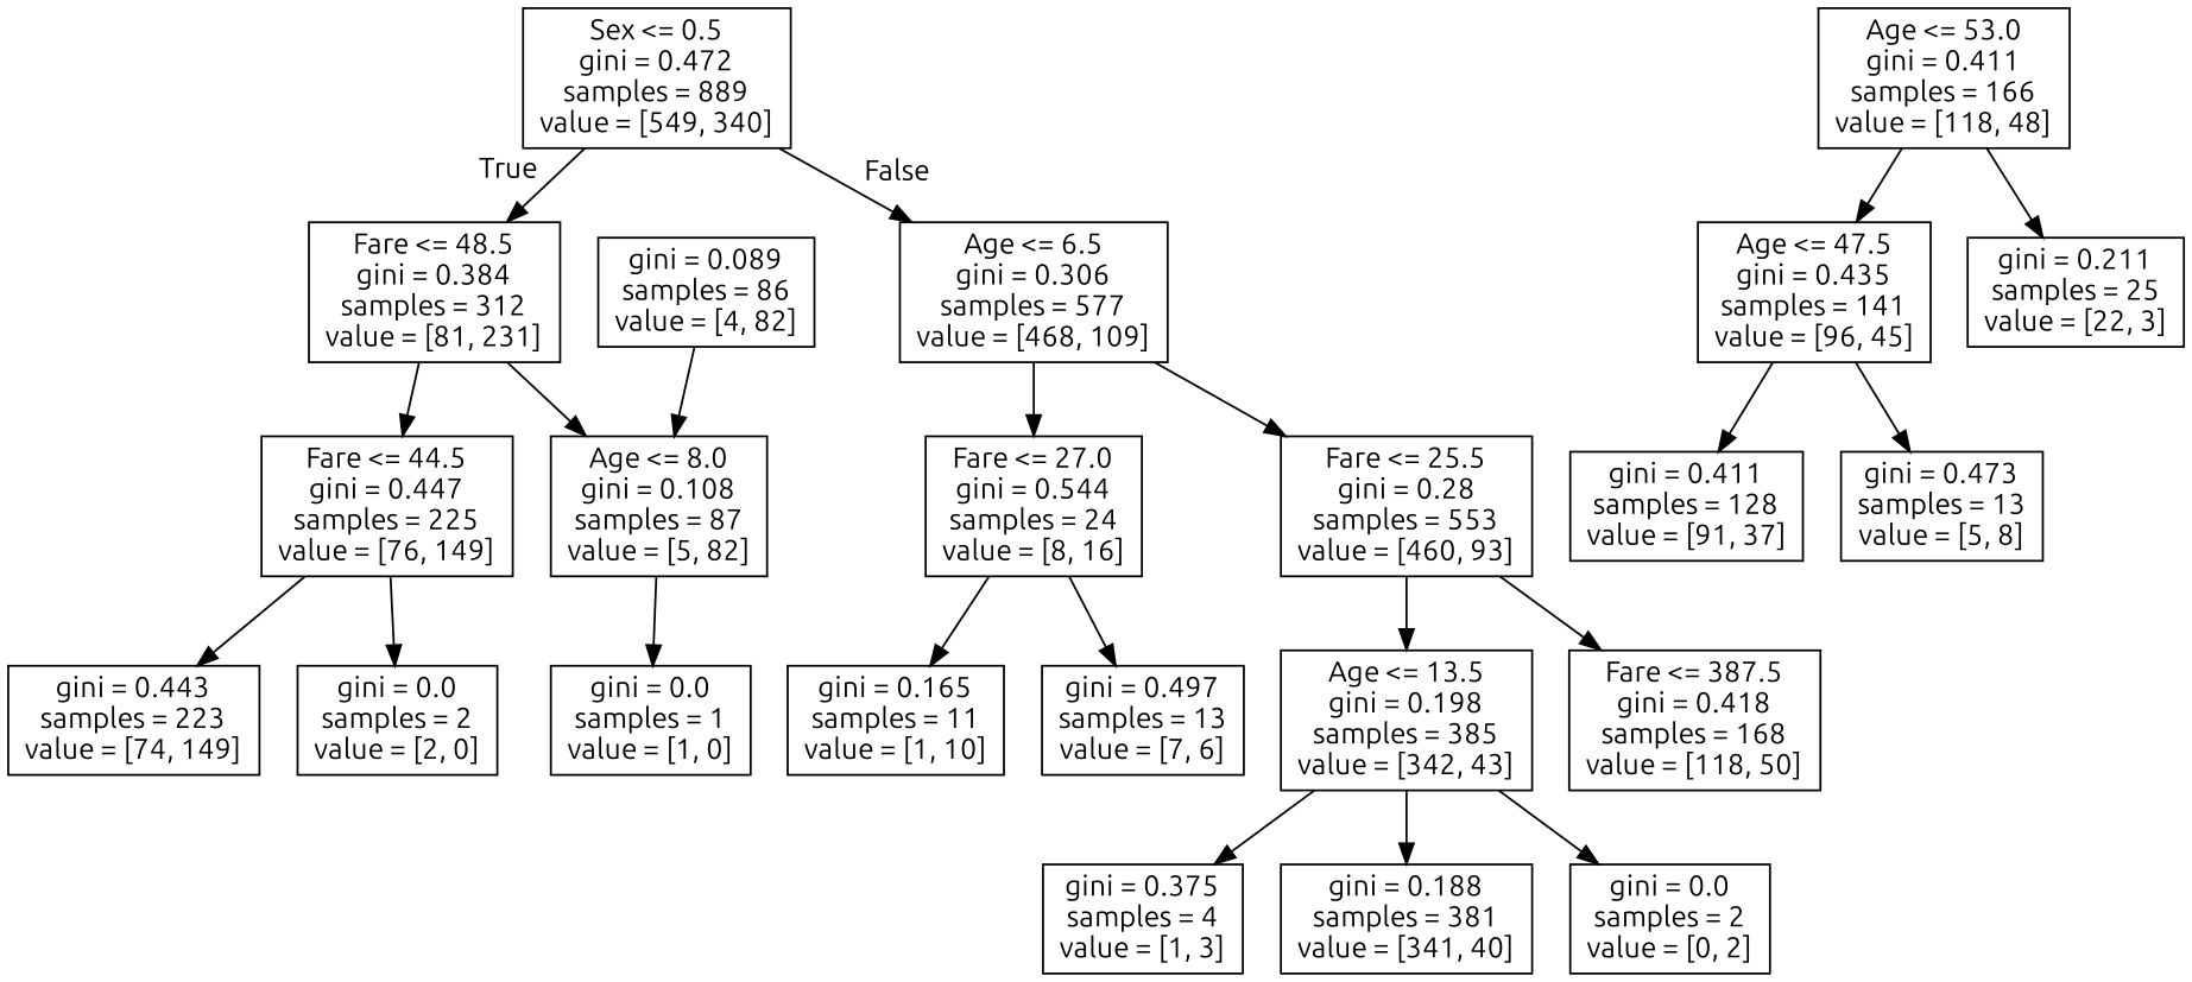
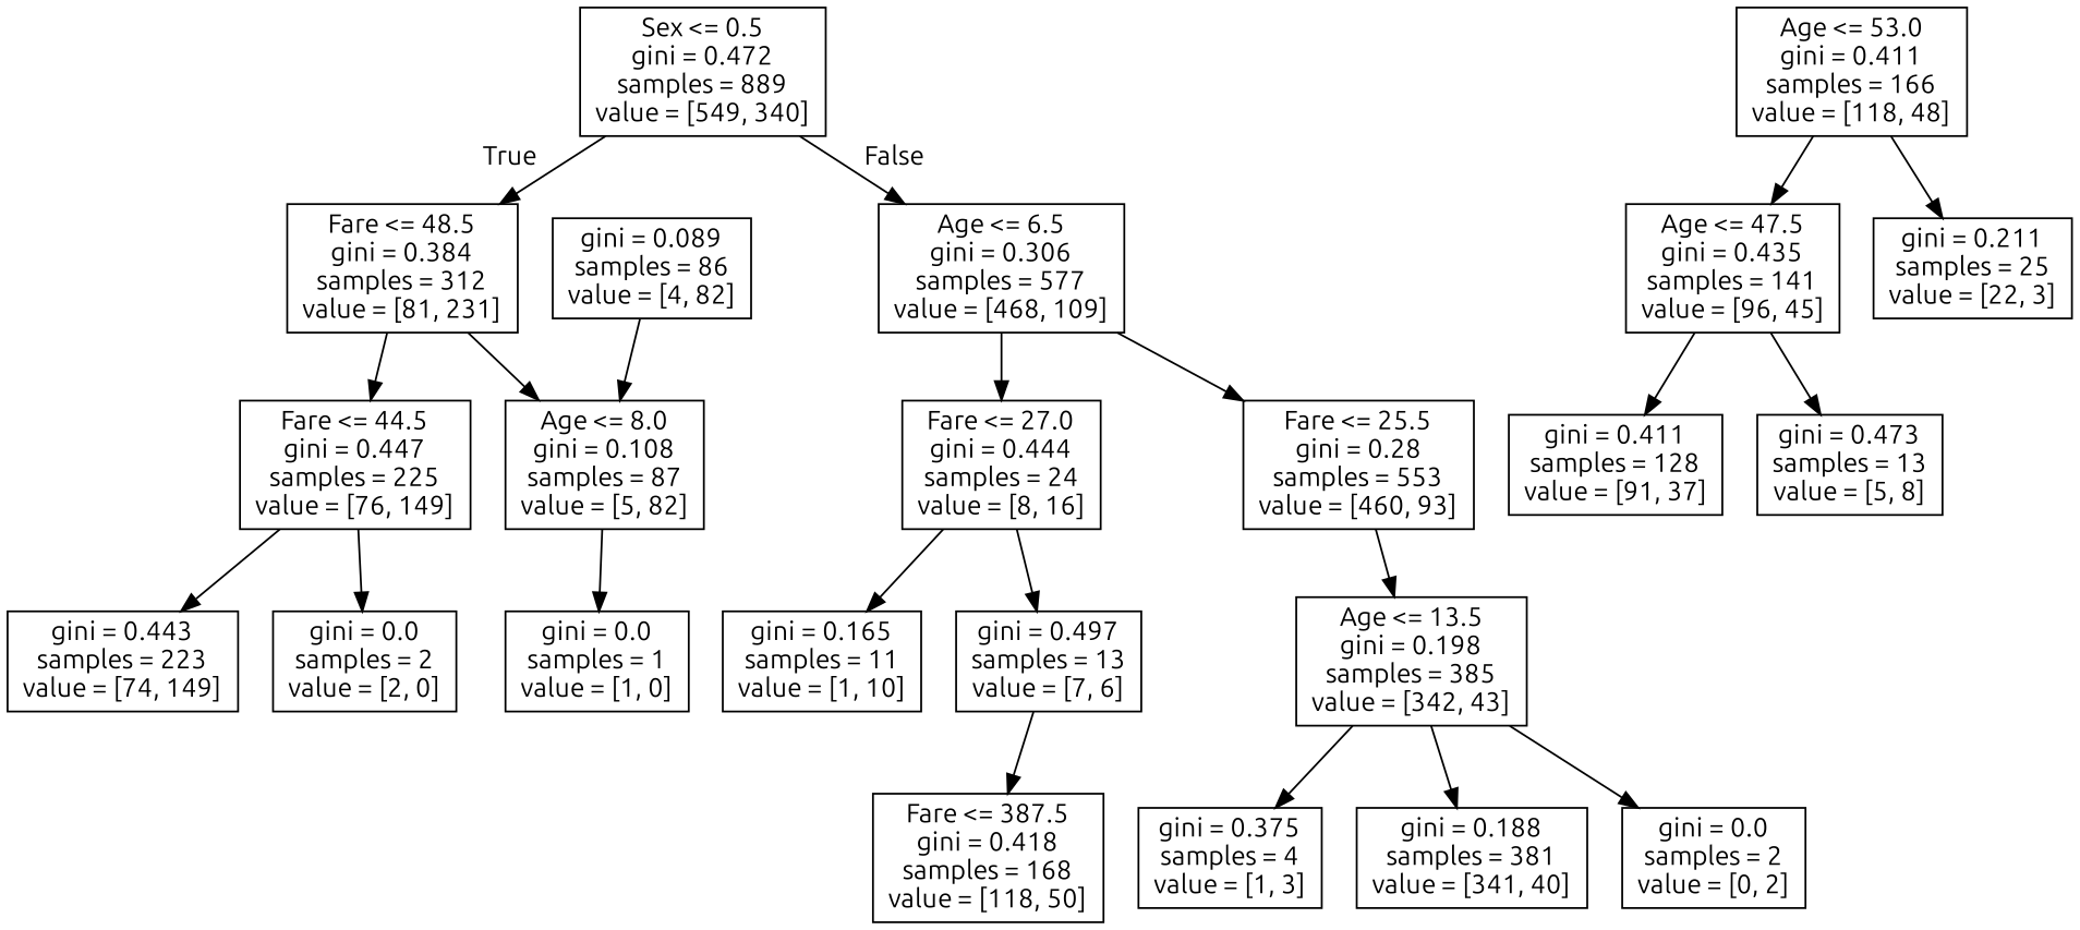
  digraph {
    fontname=Ubuntu
    node [fontname=Ubuntu shape=box]
    edge [fontname=Ubuntu]
    n1 [label="Sex <= 0.5\ngini = 0.472\nsamples = 889\nvalue = [549, 340]"]
    n2 [label="Fare <= 48.5\ngini = 0.384\nsamples = 312\nvalue = [81, 231]"]
    n3 [label="Age <= 6.5\ngini = 0.306\nsamples = 577\nvalue = [468, 109]"]
    n4 [label="Fare <= 44.5\ngini = 0.447\nsamples = 225\nvalue = [76, 149]"]
    n5 [label="Age <= 8.0\ngini = 0.108\nsamples = 87\nvalue = [5, 82]"]
-   n6 [label="Fare <= 27.0\ngini = 0.544\nsamples = 24\nvalue = [8, 16]"]
+   n6 [label="Fare <= 27.0\ngini = 0.444\nsamples = 24\nvalue = [8, 16]"]
    n7 [label="Fare <= 25.5\ngini = 0.28\nsamples = 553\nvalue = [460, 93]"]
    n8 [label="gini = 0.443\nsamples = 223\nvalue = [74, 149]"]
    n9 [label="gini = 0.0\nsamples = 2\nvalue = [2, 0]"]
    n10 [label="gini = 0.0\nsamples = 1\nvalue = [1, 0]"]
    n11 [label="gini = 0.089\nsamples = 86\nvalue = [4, 82]"]
    n12 [label="gini = 0.165\nsamples = 11\nvalue = [1, 10]"]
    n13 [label="gini = 0.497\nsamples = 13\nvalue = [7, 6]"]
    n14 [label="Age <= 13.5\ngini = 0.198\nsamples = 385\nvalue = [342, 43]"]
    n15 [label="Fare <= 387.5\ngini = 0.418\nsamples = 168\nvalue = [118, 50]"]
    n16 [label="gini = 0.375\nsamples = 4\nvalue = [1, 3]"]
    n17 [label="gini = 0.188\nsamples = 381\nvalue = [341, 40]"]
    n18 [label="gini = 0.0\nsamples = 2\nvalue = [0, 2]"]
    n19 [label="Age <= 53.0\ngini = 0.411\nsamples = 166\nvalue = [118, 48]"]
    n20 [label="Age <= 47.5\ngini = 0.435\nsamples = 141\nvalue = [96, 45]"]
    n21 [label="gini = 0.211\nsamples = 25\nvalue = [22, 3]"]
    n22 [label="gini = 0.411\nsamples = 128\nvalue = [91, 37]"]
    n23 [label="gini = 0.473\nsamples = 13\nvalue = [5, 8]"]
    n1 -> n2 [headlabel=True labelangle=45 labeldistance=2.5]
    n1 -> n3 [headlabel=False labelangle=-45 labeldistance=2.5]
    n2 -> n4
    n2 -> n5
    n3 -> n6
    n3 -> n7
    n4 -> n8
    n4 -> n9
    n5 -> n10
    n6 -> n12
    n6 -> n13
    n7 -> n14
-   n7 -> n15
+   n13 -> n15
    n11 -> n5
    n14 -> n16
    n14 -> n17
    n14 -> n18
    n19 -> n20
    n19 -> n21
    n20 -> n22
    n20 -> n23
  }
